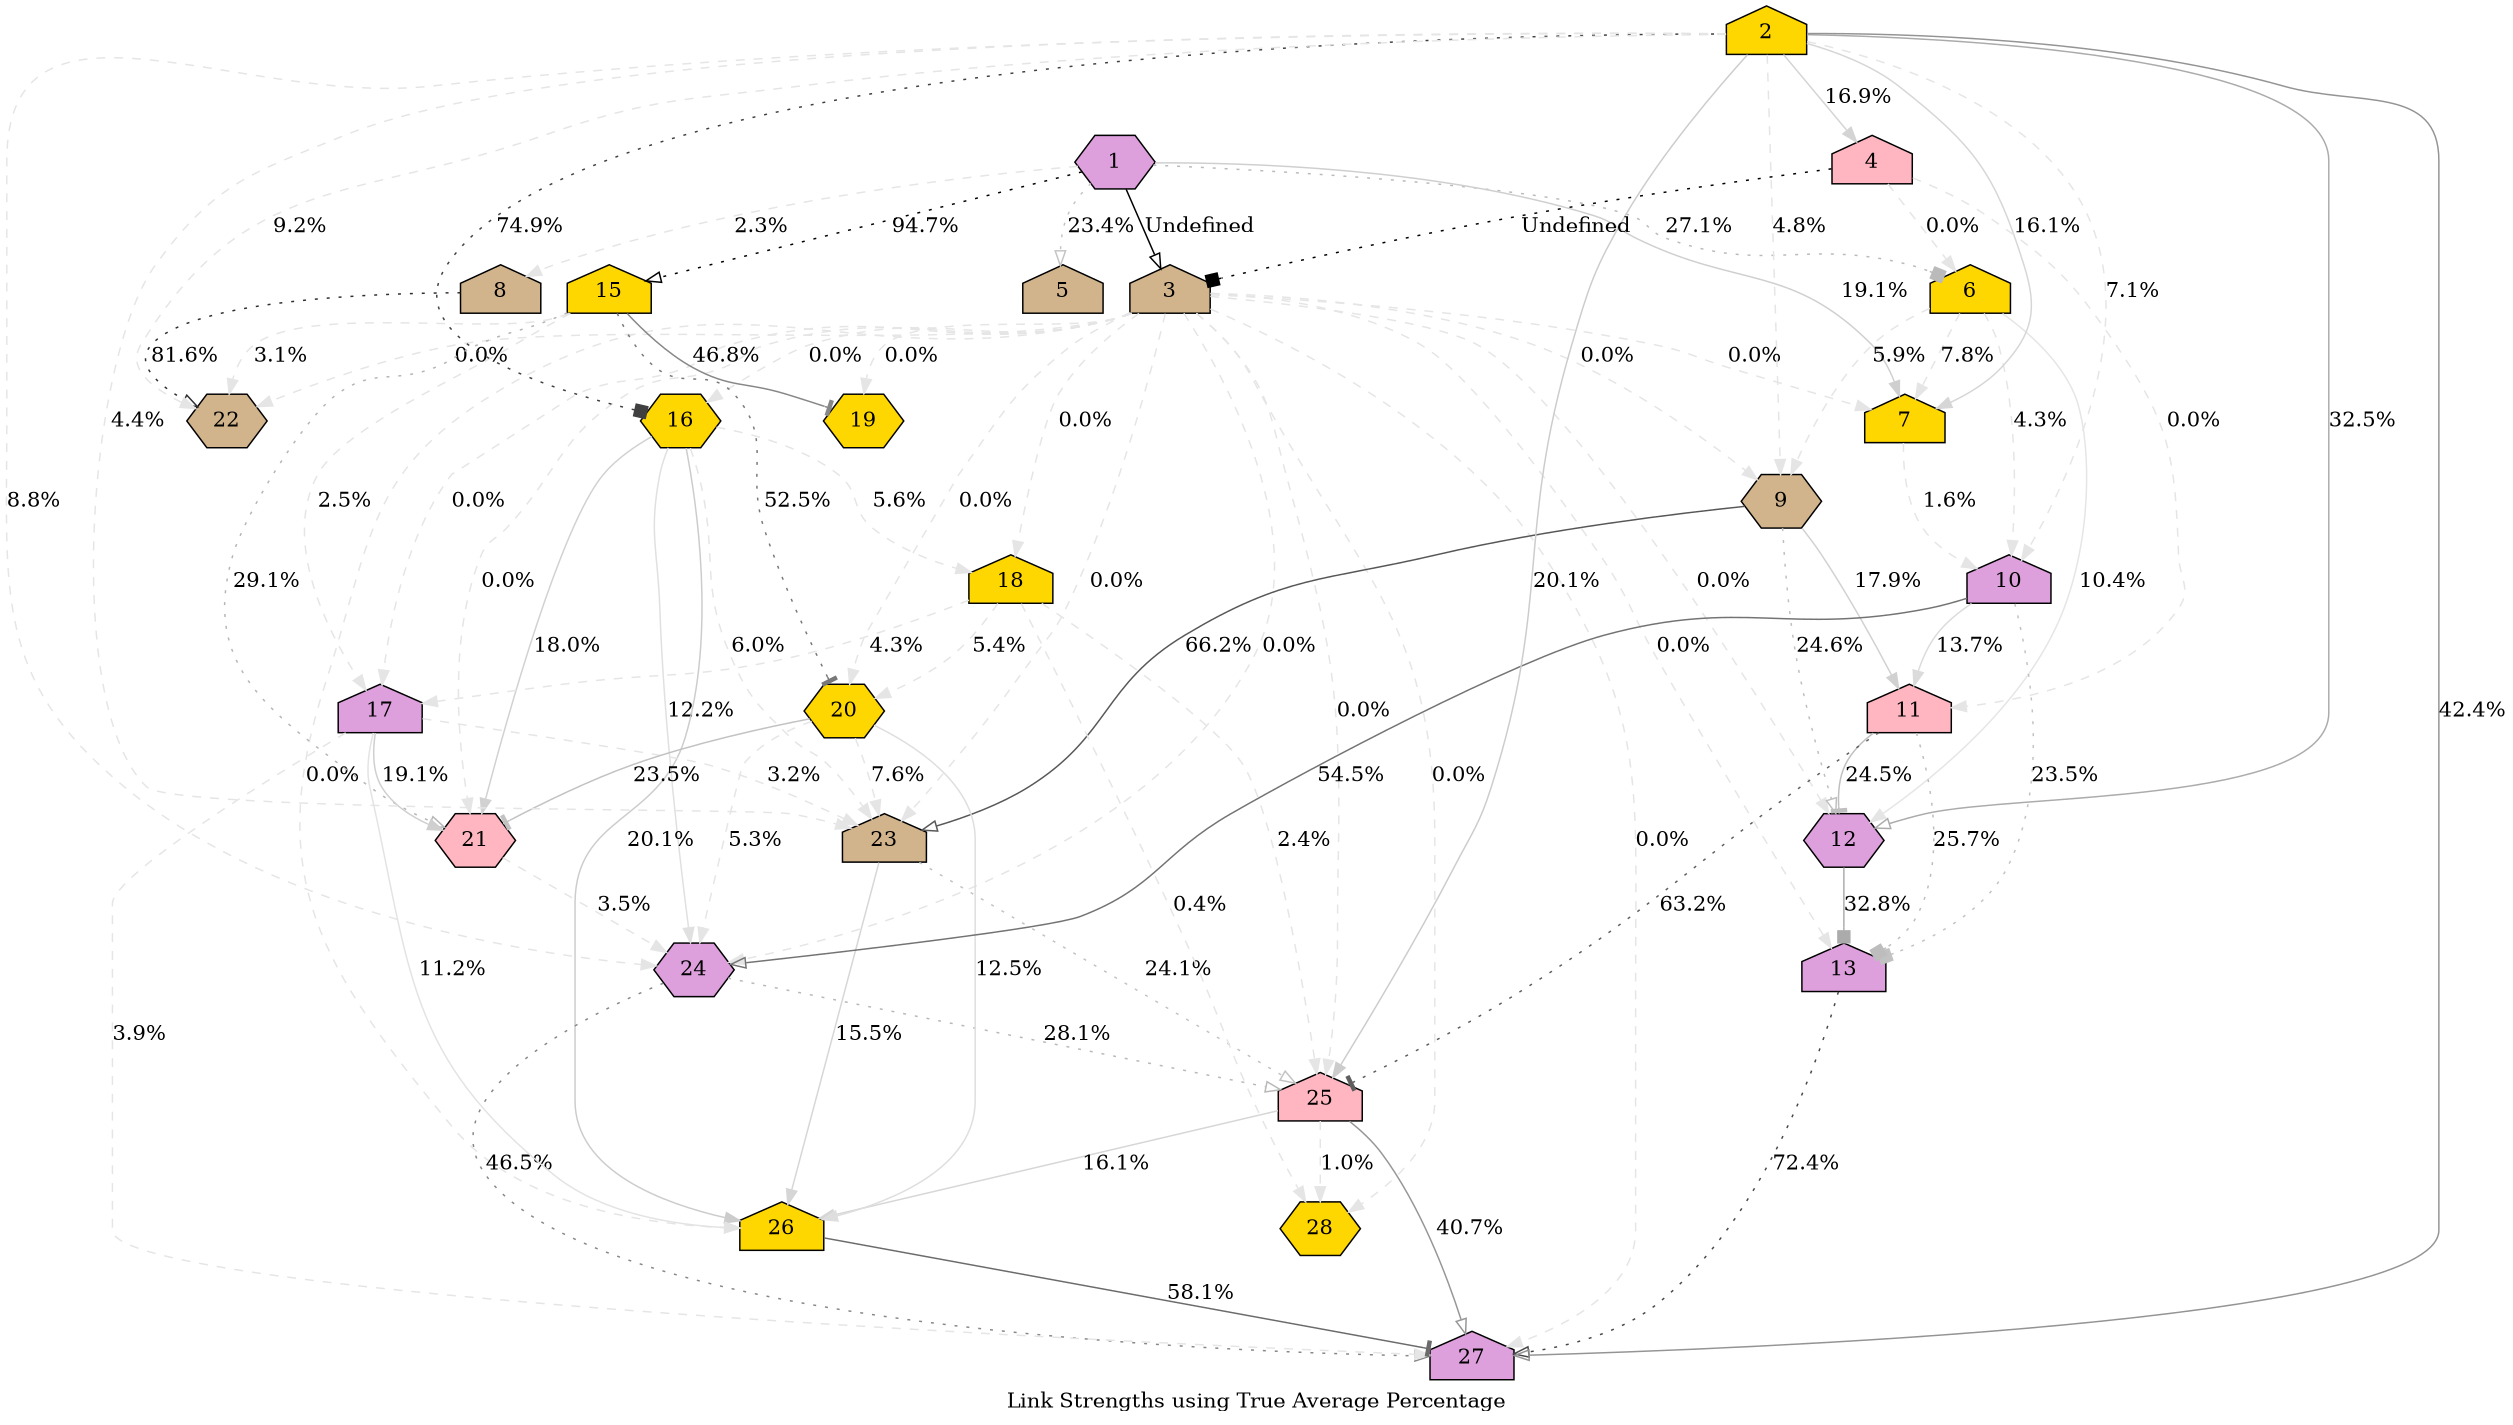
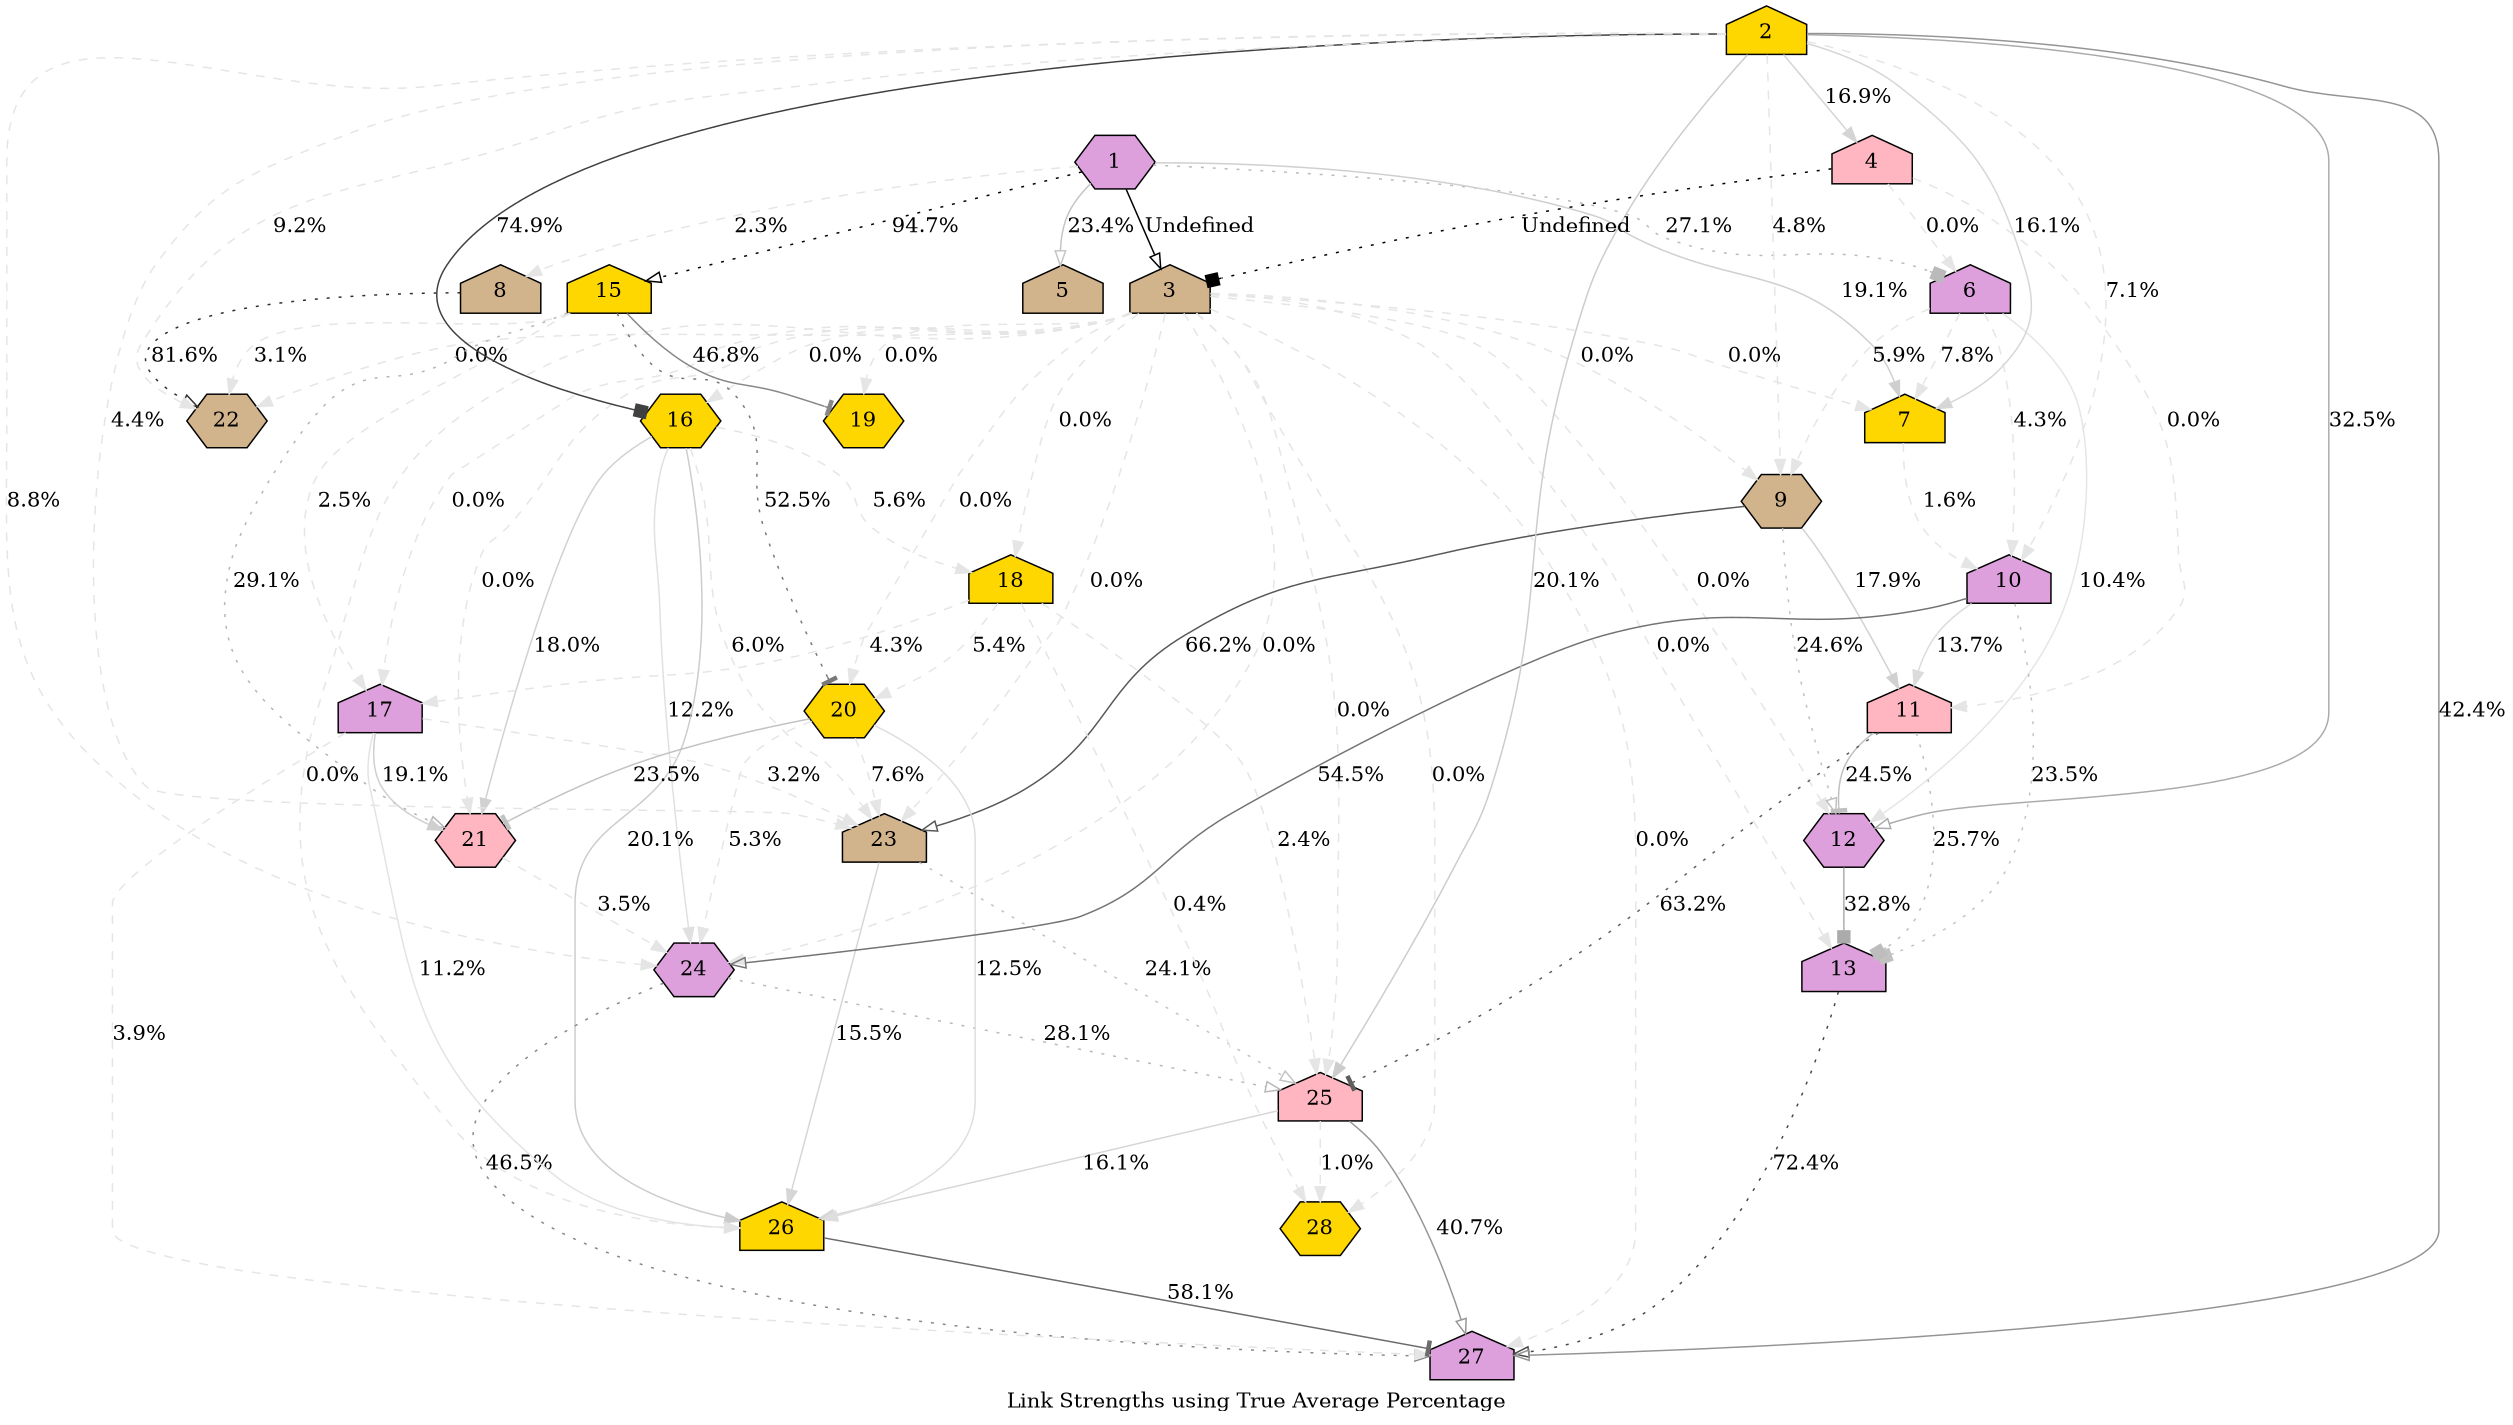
  digraph {
    label="Link Strengths using True Average Percentage"
    node [fillcolor=gold shape=house style=filled]
    edge [color=gray90 style=dashed]
    1 [fillcolor=plum shape=hexagon]
    3 [fillcolor=tan]
    5 [fillcolor=tan]
-   6
+   6 [fillcolor=plum]
    7
    8 [fillcolor=tan]
    15
    9 [fillcolor=tan shape=hexagon]
    12 [fillcolor=plum shape=hexagon]
    16 [shape=hexagon]
    22 [fillcolor=tan shape=hexagon]
    23 [fillcolor=tan]
    24 [fillcolor=plum shape=hexagon]
    25 [fillcolor=lightpink]
    27 [fillcolor=plum]
    13 [fillcolor=plum]
    17 [fillcolor=plum]
    18
    19 [shape=hexagon]
    20 [shape=hexagon]
    21 [fillcolor=lightpink shape=hexagon]
    26
    28 [shape=hexagon]
    10 [fillcolor=plum]
    2
    4 [fillcolor=lightpink]
    11 [fillcolor=lightpink]
    1 -> 3 [arrowhead=onormal color=gray00 label=Undefined style=solid]
-   1 -> 5 [arrowhead=onormal color=gray77 label="23.4%" style=dotted]
+   1 -> 5 [arrowhead=onormal color=gray77 label="23.4%" style=solid]
    1 -> 6 [arrowhead=box color=gray73 label="27.1%" style=dotted]
    1 -> 7 [color=gray81 label="19.1%" style=""]
    1 -> 8 [label="2.3%"]
    1 -> 15 [arrowhead=onormal color=gray05 label="94.7%" style=dotted]
    3 -> 7 [label="0.0%"]
    3 -> 9 [label="0.0%"]
    3 -> 12 [label="0.0%"]
    3 -> 16 [label="0.0%"]
    3 -> 22 [label="0.0%"]
    3 -> 23 [label="0.0%"]
    3 -> 24 [label="0.0%"]
    3 -> 25 [label="0.0%"]
    3 -> 27 [label="0.0%"]
    3 -> 13 [label="0.0%"]
    3 -> 17 [label="0.0%"]
    3 -> 18 [label="0.0%"]
    3 -> 19 [label="0.0%"]
    3 -> 20 [label="0.0%"]
    3 -> 21 [label="0.0%"]
    3 -> 26 [label="0.0%"]
    3 -> 28 [label="0.0%"]
    6 -> 7 [label="7.8%"]
    6 -> 9 [label="5.9%"]
    6 -> 12 [label="10.4%" style=""]
    6 -> 10 [label="4.3%"]
    7 -> 10 [label="1.6%"]
    8 -> 22 [arrowhead=onormal color=gray18 label="81.6%" style=dotted]
    15 -> 22 [label="3.1%"]
    15 -> 17 [label="2.5%"]
    15 -> 19 [arrowhead=tee color=gray53 label="46.8%" style=solid]
    15 -> 20 [arrowhead=tee color=gray47 label="52.5%" style=dotted]
    15 -> 21 [arrowhead=onormal color=gray71 label="29.1%" style=dotted]
    9 -> 12 [arrowhead=onormal color=gray75 label="24.6%" style=dotted]
    9 -> 23 [arrowhead=onormal color=gray34 label="66.2%" style=solid]
    9 -> 11 [color=gray82 label="17.9%" style=""]
    12 -> 13 [arrowhead=box color=gray67 label="32.8%" style=solid]
    16 -> 23 [label="6.0%"]
    16 -> 24 [color=gray88 label="12.2%" style=""]
    16 -> 18 [label="5.6%"]
    16 -> 21 [color=gray82 label="18.0%" style=""]
    16 -> 26 [color=gray80 label="20.1%" style=""]
    23 -> 25 [arrowhead=onormal color=gray76 label="24.1%" style=dotted]
    23 -> 26 [color=gray84 label="15.5%" style=""]
    24 -> 25 [arrowhead=onormal color=gray72 label="28.1%" style=dotted]
    24 -> 27 [arrowhead=onormal color=gray53 label="46.5%" style=dotted]
    25 -> 27 [arrowhead=onormal color=gray59 label="40.7%" style=solid]
    25 -> 26 [color=gray84 label="16.1%" style=""]
    25 -> 28 [label="1.0%"]
    13 -> 27 [arrowhead=onormal color=gray28 label="72.4%" style=dotted]
    17 -> 23 [label="3.2%"]
    17 -> 27 [label="3.9%"]
    17 -> 21 [color=gray81 label="19.1%" style=""]
    17 -> 26 [color=gray89 label="11.2%" style=""]
    18 -> 25 [label="2.4%"]
    18 -> 17 [label="4.3%"]
    18 -> 20 [label="5.4%"]
    18 -> 28 [label="0.4%"]
    20 -> 23 [label="7.6%"]
    20 -> 24 [label="5.3%"]
    20 -> 21 [arrowhead=tee color=gray76 label="23.5%" style=solid]
    20 -> 26 [color=gray87 label="12.5%" style=""]
    21 -> 24 [label="3.5%"]
    26 -> 27 [arrowhead=tee color=gray42 label="58.1%" style=solid]
    10 -> 24 [arrowhead=onormal color=gray45 label="54.5%" style=solid]
    10 -> 13 [arrowhead=box color=gray76 label="23.5%" style=dotted]
    10 -> 11 [color=gray86 label="13.7%" style=""]
    2 -> 7 [color=gray84 label="16.1%" style=""]
    2 -> 9 [label="4.8%"]
    2 -> 12 [arrowhead=onormal color=gray67 label="32.5%" style=solid]
-   2 -> 16 [arrowhead=box color=gray25 label="74.9%" style=dotted]
+   2 -> 16 [arrowhead=box color=gray25 label="74.9%" style=solid]
    2 -> 22 [label="9.2%"]
    2 -> 23 [label="4.4%"]
    2 -> 24 [label="8.8%"]
    2 -> 25 [color=gray80 label="20.1%" style=""]
    2 -> 27 [arrowhead=onormal color=gray58 label="42.4%" style=solid]
    2 -> 10 [label="7.1%"]
    2 -> 4 [color=gray83 label="16.9%" style=""]
    4 -> 3 [arrowhead=box color=gray00 label=Undefined style=dotted]
    4 -> 6 [label="0.0%"]
    4 -> 11 [label="0.0%"]
    11 -> 12 [arrowhead=tee color=gray75 label="24.5%" style=solid]
    11 -> 25 [arrowhead=tee color=gray37 label="63.2%" style=dotted]
    11 -> 13 [arrowhead=box color=gray74 label="25.7%" style=dotted]
  }
